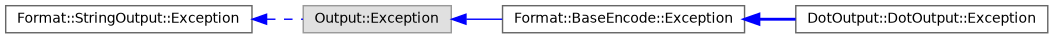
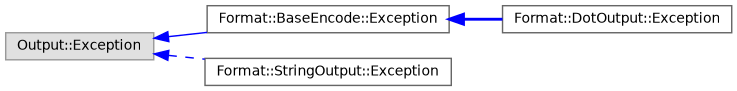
  digraph {
    rankdir=LR
    node [color=grey40 fillcolor=white fontname=Helvetica fontsize=10 shape=box style=filled]
    edge [color=blue dir=back fontname=Helvetica fontsize=10 labelfontname=Helvetica labelfontsize=10]
    n1 [color=grey60 fillcolor="#E0E0E0" height=0.2 label="Output::Exception" width=0.4]
    n2 [height=0.2 label="Format::BaseEncode::Exception" width=0.4]
    n3 [height=0.2 label="Format::StringOutput::Exception" width=0.4]
-   n4 [height=0.2 label="DotOutput::DotOutput::Exception" width=0.4]
+   n4 [height=0.2 label="Format::DotOutput::Exception" width=0.4]
    n1 -> n2 [style=solid]
-   n3 -> n1 [style=dashed]
+   n1 -> n3 [style=dashed]
    n2 -> n4 [style=bold]
  }
